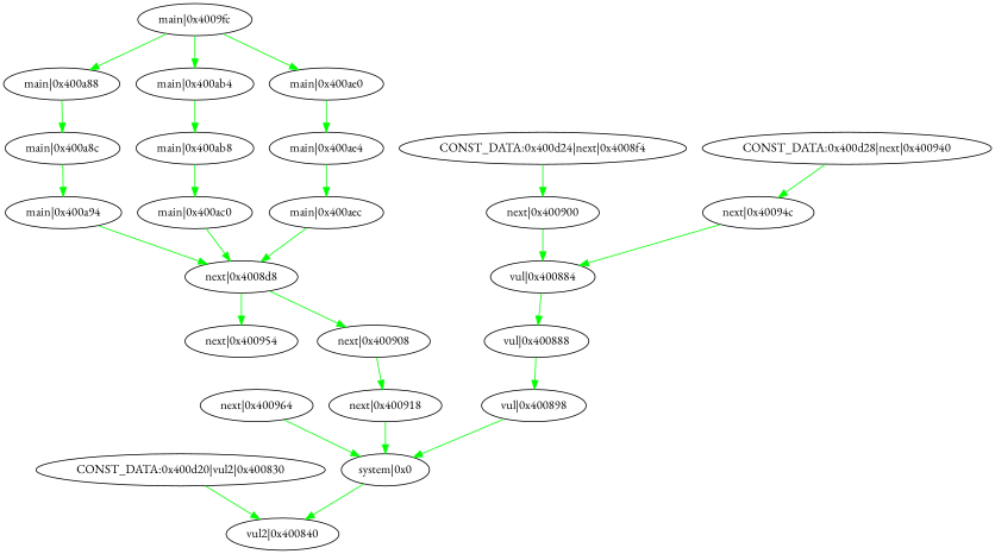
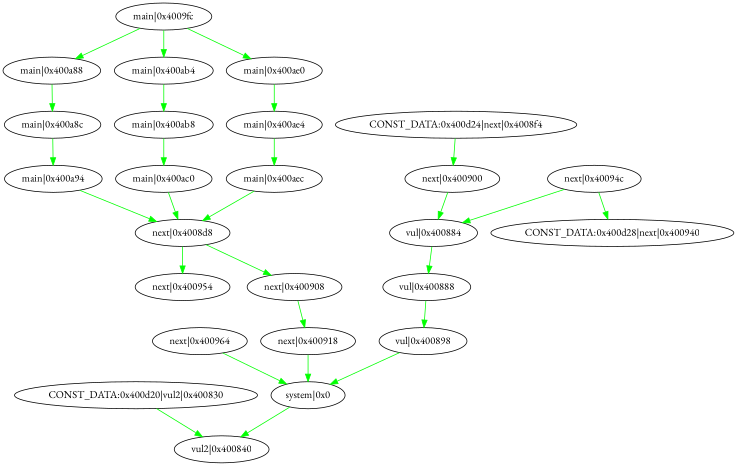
  strict digraph {
    fontname="EB Garamond"
    splines=spline
    node [fontname="EB Garamond" style=rounded]
    edge [color=green fontname="EB Garamond"]
    "system|0x0"
    "vul2|0x400840"
    "CONST_DATA:0x400d20|vul2|0x400830"
    "next|0x400964"
    "next|0x4008d8"
    "next|0x400954"
    "next|0x400908"
    "next|0x400918"
    "main|0x400a94"
    "main|0x400a8c"
    "main|0x400a88"
    "main|0x4009fc"
    "main|0x400ab4"
    "main|0x400ae0"
    "main|0x400ab8"
    "main|0x400ae4"
    "main|0x400ac0"
    "main|0x400aec"
    "vul|0x400898"
    "vul|0x400888"
    "vul|0x400884"
    "next|0x400900"
    "CONST_DATA:0x400d24|next|0x4008f4"
    "next|0x40094c"
    "CONST_DATA:0x400d28|next|0x400940"
    "system|0x0" -> "vul2|0x400840"
    "CONST_DATA:0x400d20|vul2|0x400830" -> "vul2|0x400840"
    "next|0x400964" -> "system|0x0"
    "next|0x4008d8" -> "next|0x400954"
    "next|0x4008d8" -> "next|0x400908"
    "next|0x400908" -> "next|0x400918"
    "next|0x400918" -> "system|0x0"
    "main|0x400a94" -> "next|0x4008d8"
    "main|0x400a8c" -> "main|0x400a94"
    "main|0x400a88" -> "main|0x400a8c"
    "main|0x4009fc" -> "main|0x400a88"
    "main|0x4009fc" -> "main|0x400ab4"
    "main|0x4009fc" -> "main|0x400ae0"
    "main|0x400ab4" -> "main|0x400ab8"
    "main|0x400ae0" -> "main|0x400ae4"
    "main|0x400ab8" -> "main|0x400ac0"
    "main|0x400ae4" -> "main|0x400aec"
    "main|0x400ac0" -> "next|0x4008d8"
    "main|0x400aec" -> "next|0x4008d8"
    "vul|0x400898" -> "system|0x0"
    "vul|0x400888" -> "vul|0x400898"
    "vul|0x400884" -> "vul|0x400888"
    "next|0x400900" -> "vul|0x400884"
    "CONST_DATA:0x400d24|next|0x4008f4" -> "next|0x400900"
    "next|0x40094c" -> "vul|0x400884"
-   "CONST_DATA:0x400d28|next|0x400940" -> "next|0x40094c"
+   "next|0x40094c" -> "CONST_DATA:0x400d28|next|0x400940"
  }
